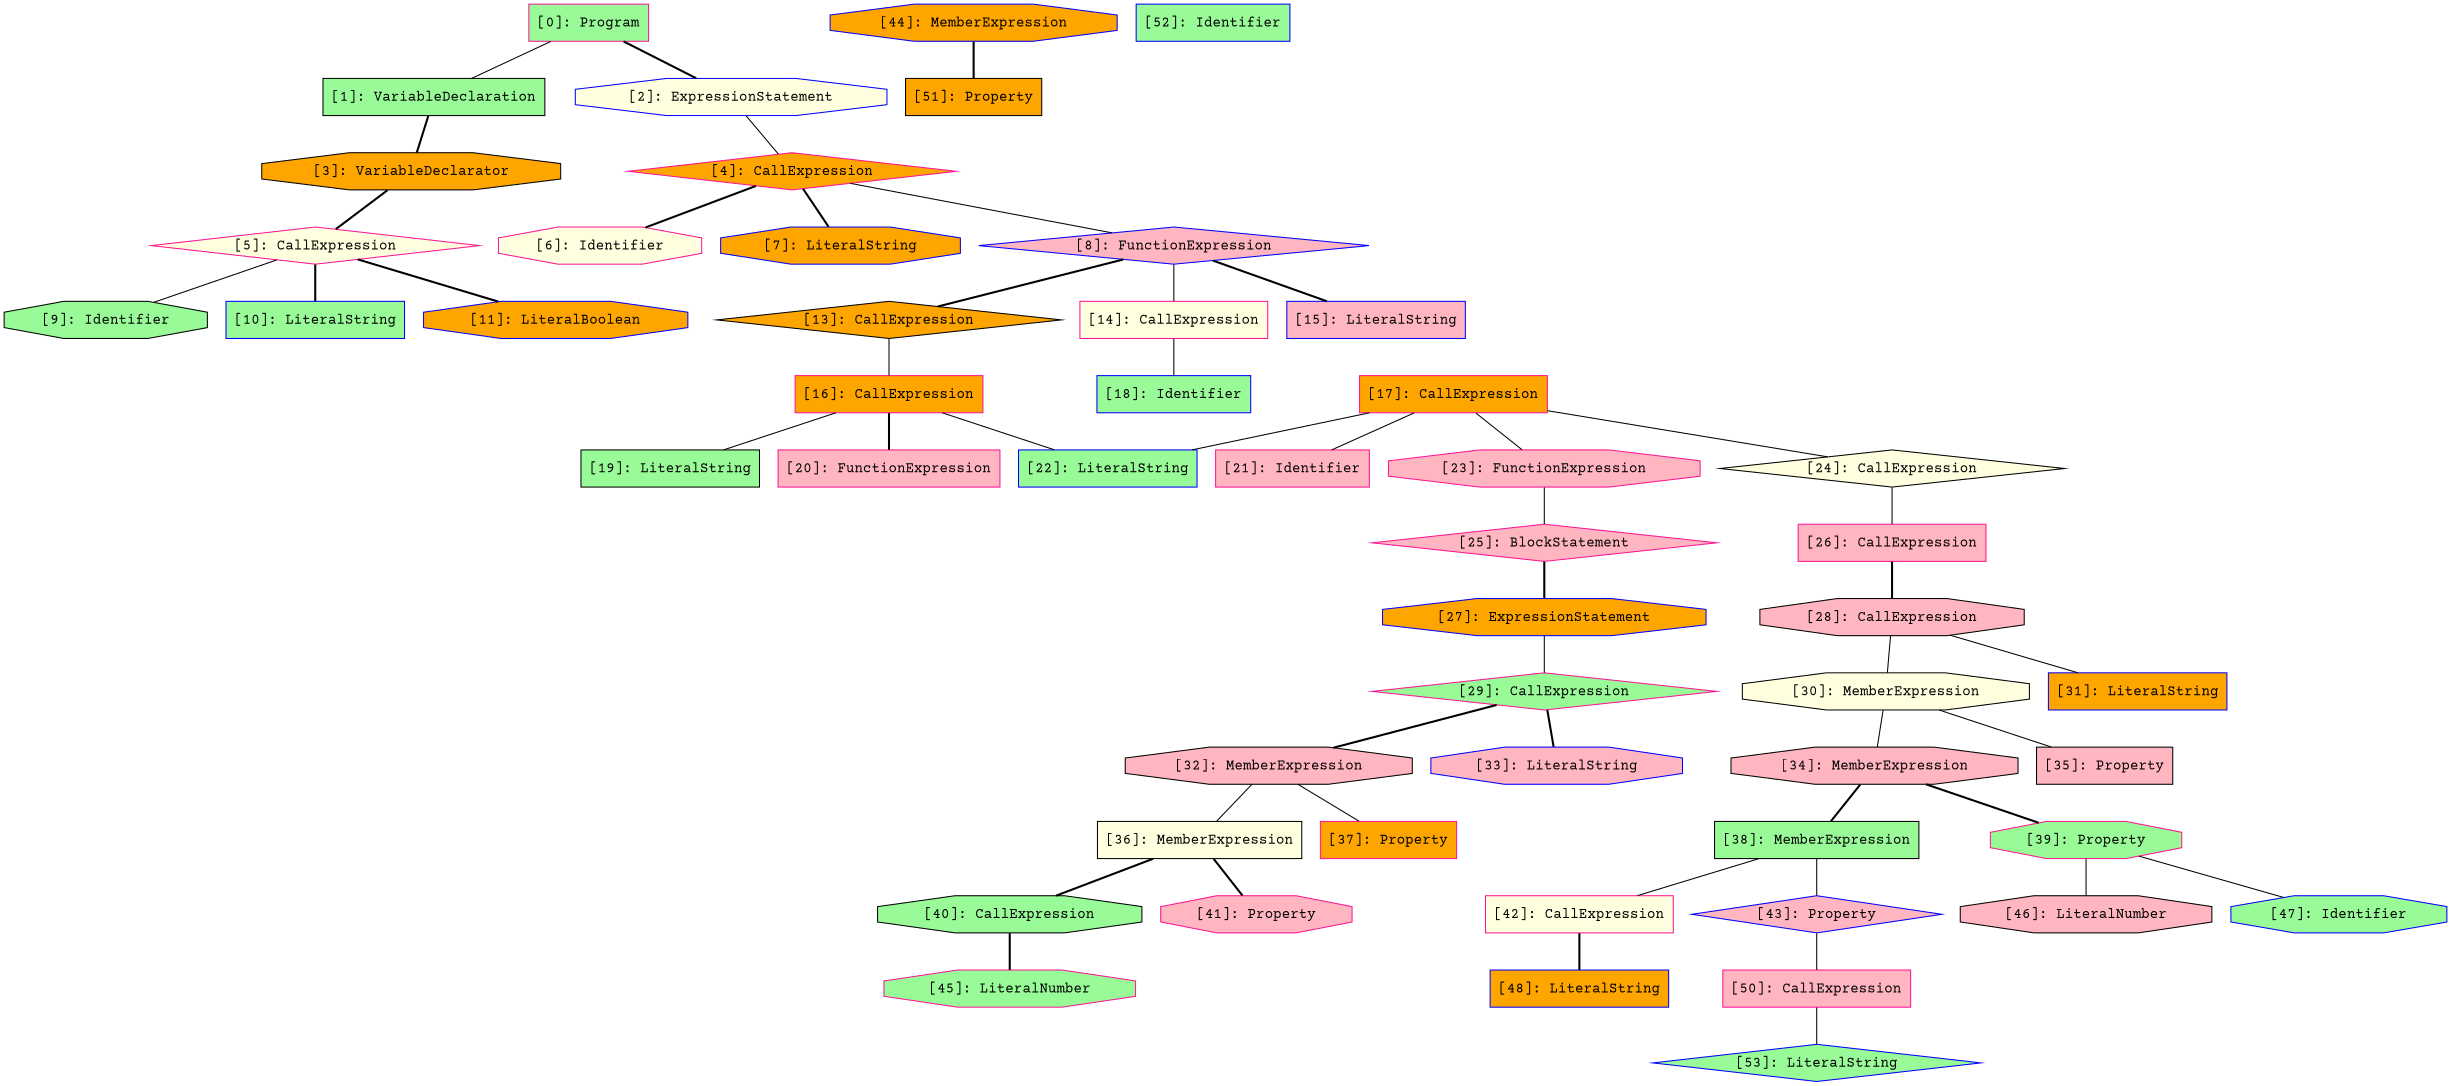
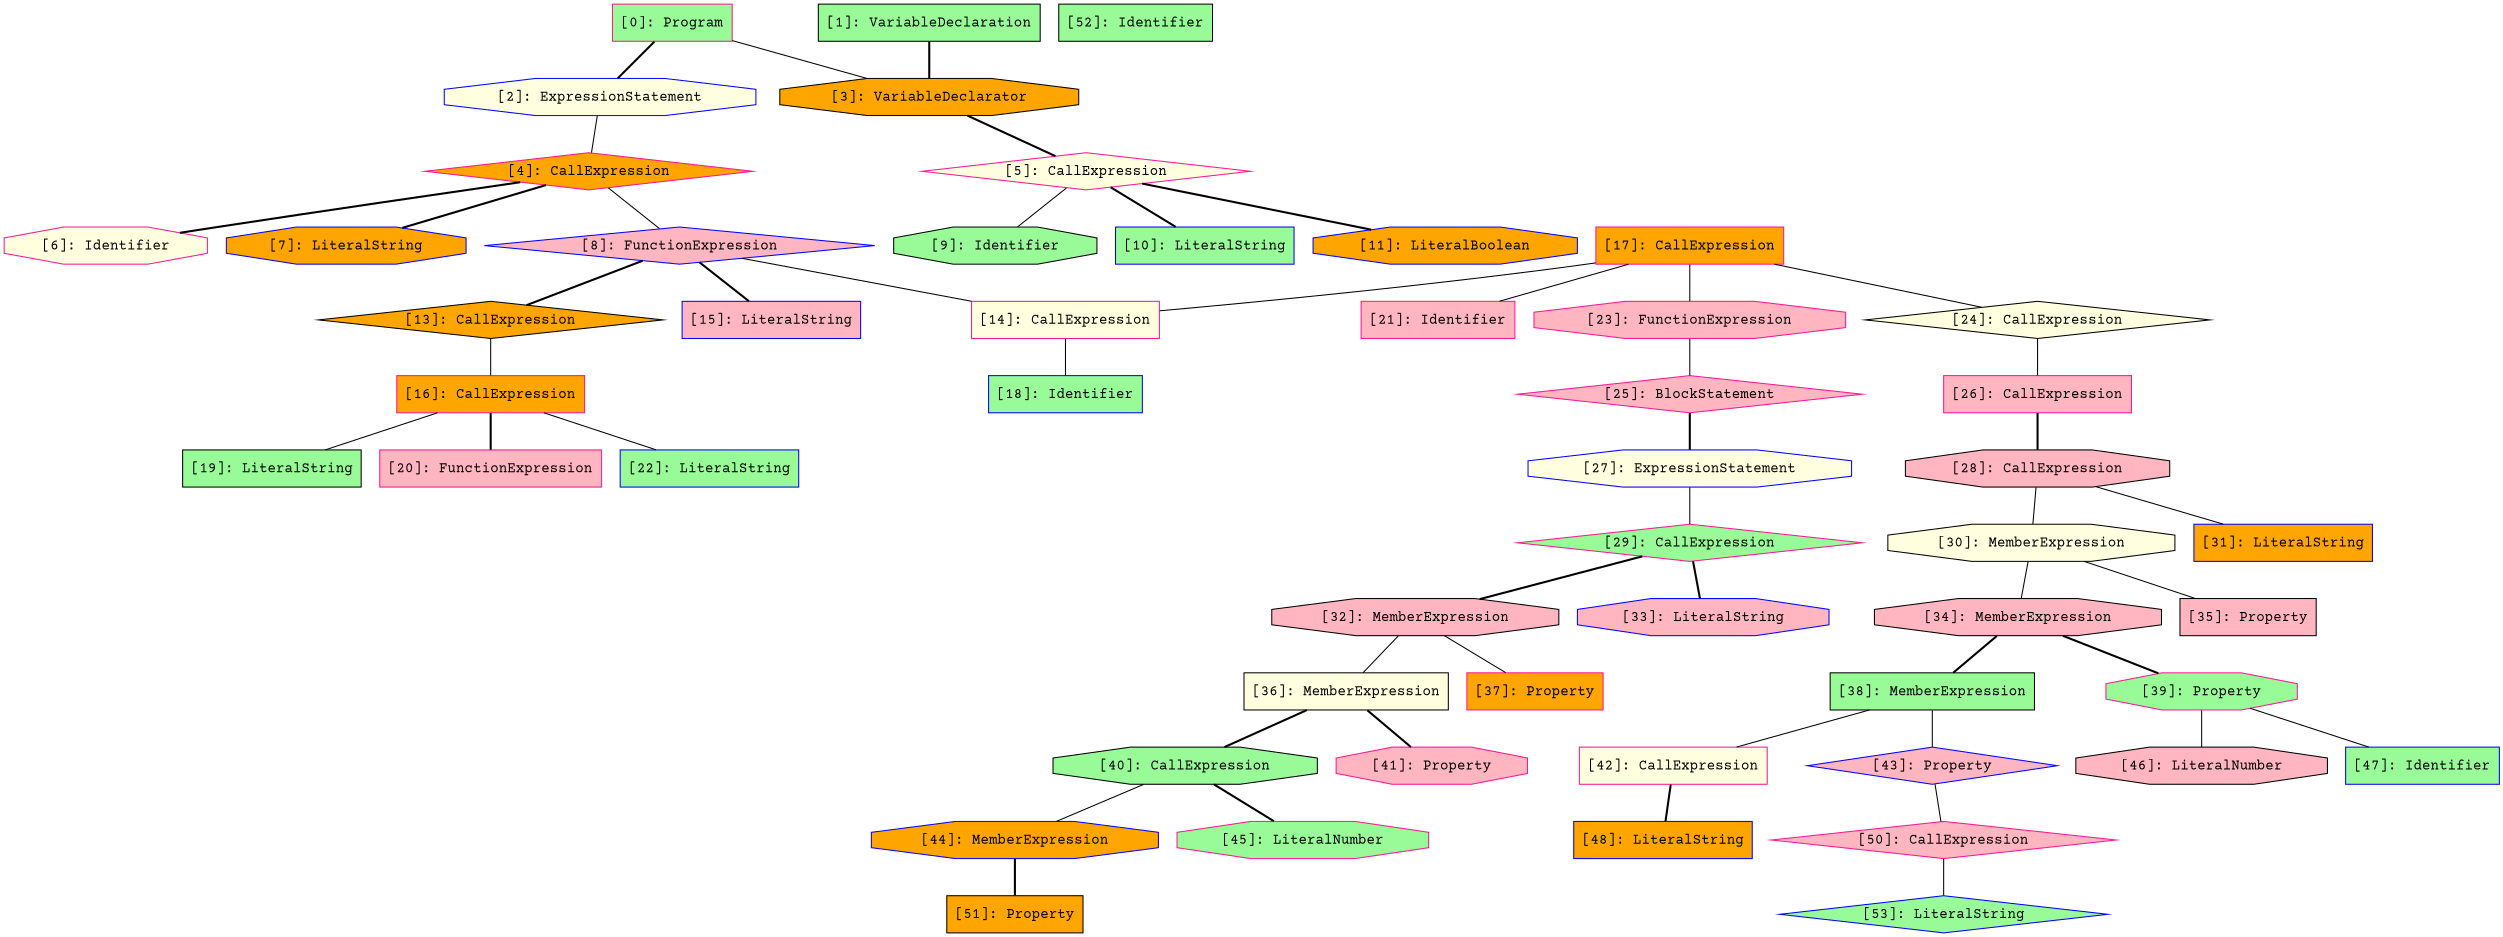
  graph {
    fontname="Courier Prime"
    node [color=deeppink fillcolor=lightpink fontname="Courier Prime" shape=box style=filled]
    edge [fontname="Courier Prime" style=solid]
    n1 [fillcolor=palegreen label="[0]: Program"]
    n2 [color=black fillcolor=palegreen label="[1]: VariableDeclaration"]
    n3 [color=blue fillcolor=lightyellow label="[2]: ExpressionStatement" shape=octagon]
    n4 [color=black fillcolor=orange label="[3]: VariableDeclarator" shape=octagon]
    n5 [fillcolor=orange label="[4]: CallExpression" shape=diamond]
    n6 [fillcolor=lightyellow label="[5]: CallExpression" shape=diamond]
    n7 [fillcolor=lightyellow label="[6]: Identifier" shape=octagon]
    n8 [color=blue fillcolor=orange label="[7]: LiteralString" shape=octagon]
    n9 [color=blue label="[8]: FunctionExpression" shape=diamond]
    n10 [color=black fillcolor=palegreen label="[9]: Identifier" shape=octagon]
    n11 [color=blue fillcolor=palegreen label="[10]: LiteralString"]
    n12 [color=blue fillcolor=orange label="[11]: LiteralBoolean" shape=octagon]
    n13 [color=black fillcolor=orange label="[13]: CallExpression" shape=diamond]
    n14 [fillcolor=lightyellow label="[14]: CallExpression"]
    n15 [color=blue label="[15]: LiteralString"]
    n16 [fillcolor=orange label="[16]: CallExpression"]
    n17 [color=blue fillcolor=palegreen label="[18]: Identifier"]
    n18 [color=black fillcolor=palegreen label="[19]: LiteralString"]
    n19 [label="[20]: FunctionExpression"]
    n20 [color=blue fillcolor=palegreen label="[22]: LiteralString"]
    n21 [fillcolor=orange label="[17]: CallExpression"]
    n22 [label="[21]: Identifier"]
    n23 [label="[23]: FunctionExpression" shape=octagon]
    n24 [color=black fillcolor=lightyellow label="[24]: CallExpression" shape=diamond]
    n25 [label="[25]: BlockStatement" shape=diamond]
    n26 [label="[26]: CallExpression"]
-   n27 [color=blue fillcolor=orange label="[27]: ExpressionStatement" shape=octagon]
+   n27 [color=blue fillcolor=lightyellow label="[27]: ExpressionStatement" shape=octagon]
    n28 [color=black label="[28]: CallExpression" shape=octagon]
    n29 [fillcolor=palegreen label="[29]: CallExpression" shape=diamond]
    n30 [color=black fillcolor=lightyellow label="[30]: MemberExpression" shape=octagon]
    n31 [color=blue fillcolor=orange label="[31]: LiteralString"]
    n32 [color=black label="[32]: MemberExpression" shape=octagon]
    n33 [color=blue label="[33]: LiteralString" shape=octagon]
    n34 [color=black label="[34]: MemberExpression" shape=octagon]
    n35 [color=black label="[35]: Property"]
    n36 [color=black fillcolor=lightyellow label="[36]: MemberExpression"]
    n37 [fillcolor=orange label="[37]: Property"]
    n38 [color=black fillcolor=palegreen label="[38]: MemberExpression"]
    n39 [fillcolor=palegreen label="[39]: Property" shape=octagon]
    n40 [color=black fillcolor=palegreen label="[40]: CallExpression" shape=octagon]
    n41 [label="[41]: Property" shape=octagon]
    n42 [fillcolor=lightyellow label="[42]: CallExpression"]
    n43 [color=blue label="[43]: Property" shape=diamond]
    n44 [color=black label="[46]: LiteralNumber" shape=octagon]
-   n45 [color=blue fillcolor=palegreen label="[47]: Identifier" shape=octagon]
+   n45 [color=blue fillcolor=palegreen label="[47]: Identifier"]
    n46 [color=blue fillcolor=orange label="[44]: MemberExpression" shape=octagon]
    n47 [fillcolor=palegreen label="[45]: LiteralNumber" shape=octagon]
    n48 [color=blue fillcolor=orange label="[48]: LiteralString"]
-   n49 [label="[50]: CallExpression"]
+   n49 [label="[50]: CallExpression" shape=diamond]
    n50 [color=black fillcolor=orange label="[51]: Property"]
    n51 [color=blue fillcolor=palegreen label="[53]: LiteralString" shape=diamond]
-   n52 [color=blue fillcolor=palegreen label="[52]: Identifier"]
-   n1 -- n2
+   n52 [color=black fillcolor=palegreen label="[52]: Identifier"]
+   n1 -- n4
    n1 -- n3 [style=bold]
    n2 -- n4 [style=bold]
    n3 -- n5
    n4 -- n6 [style=bold]
    n5 -- n7 [style=bold]
    n5 -- n8 [style=bold]
    n5 -- n9
    n6 -- n10
    n6 -- n11 [style=bold]
    n6 -- n12 [style=bold]
    n9 -- n13 [style=bold]
    n9 -- n14
    n9 -- n15 [style=bold]
    n13 -- n16
    n14 -- n17
    n16 -- n18
    n16 -- n19 [style=bold]
    n16 -- n20
-   n21 -- n20
+   n21 -- n14
    n21 -- n22
    n21 -- n23
    n21 -- n24
    n23 -- n25
    n24 -- n26
    n25 -- n27 [style=bold]
    n26 -- n28 [style=bold]
    n27 -- n29
    n28 -- n30
    n28 -- n31
    n29 -- n32 [style=bold]
    n29 -- n33 [style=bold]
    n30 -- n34
    n30 -- n35
    n32 -- n36
    n32 -- n37
    n34 -- n38 [style=bold]
    n34 -- n39 [style=bold]
    n36 -- n40 [style=bold]
    n36 -- n41 [style=bold]
    n38 -- n42
    n38 -- n43
    n39 -- n44
    n39 -- n45
+   n40 -- n46
    n40 -- n47 [style=bold]
    n42 -- n48 [style=bold]
    n43 -- n49
    n46 -- n50 [style=bold]
    n49 -- n51
  }
